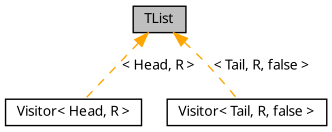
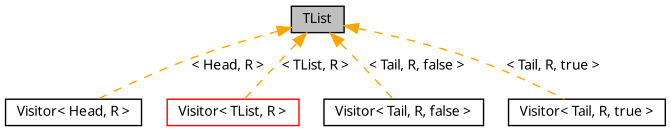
  digraph {
    node [color=black fontname="FreeSans.ttf" fontsize=10 shape=record]
    edge [color=orange dir=back fontname="FreeSans.ttf" fontsize=10 labelfontname="FreeSans.ttf" labelfontsize=10 style=dashed]
    n1 [fillcolor=grey75 fontcolor=black height=0.2 label=TList style=filled width=0.4]
    n2 [height=0.2 label="Visitor\< Head, R \>" width=0.4]
+   n3 [color=red height=0.2 label="Visitor\< TList, R \>" width=0.4]
    n4 [height=0.2 label="Visitor\< Tail, R, false \>" width=0.4]
+   n5 [height=0.2 label="Visitor\< Tail, R, true \>" width=0.4]
    n1 -> n2 [label="\< Head, R \>"]
+   n1 -> n3 [label="\< TList, R \>"]
    n1 -> n4 [label="\< Tail, R, false \>"]
+   n1 -> n5 [label="\< Tail, R, true \>"]
  }
